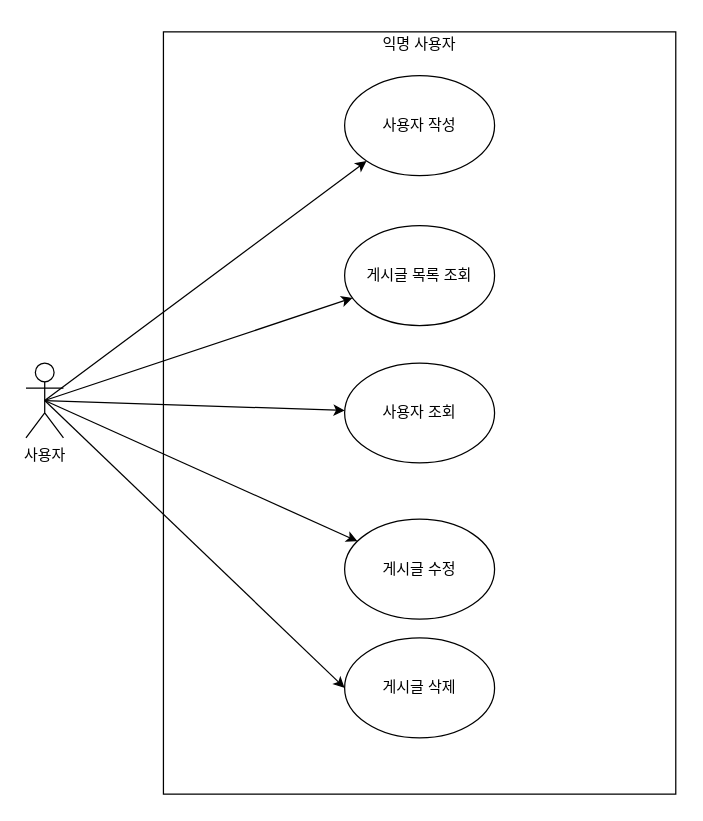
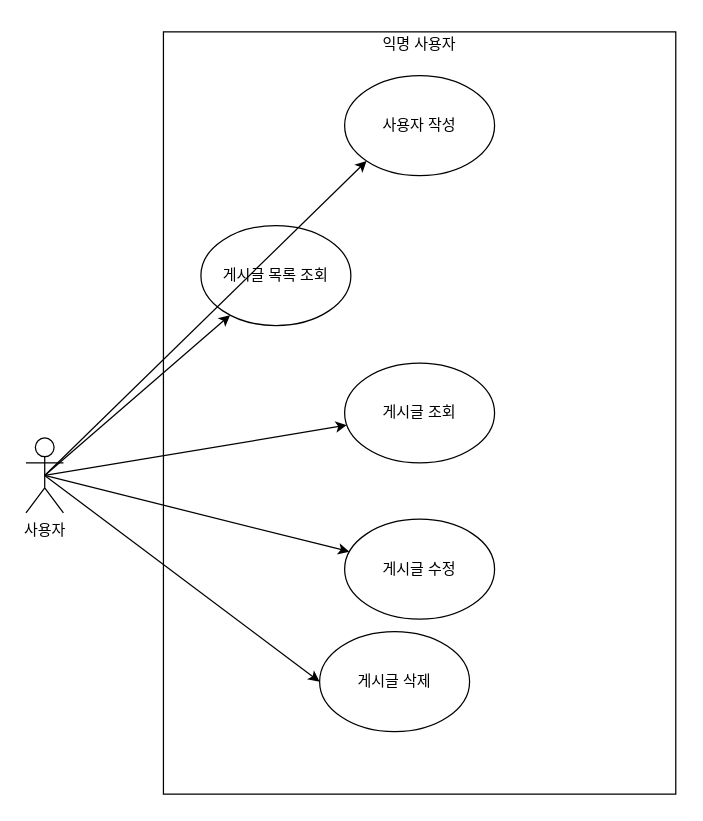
  <mxCell id="0" />
  <mxCell id="1" parent="0" />
  <mxCell id="2" value="" style="rounded=0;whiteSpace=wrap;html=1;" vertex="1" parent="1"><mxGeometry x="130" y="25" width="410" height="610" as="geometry" /></mxCell>
- <mxCell id="3" value="사용자&lt;br&gt;" style="shape=umlActor;verticalLabelPosition=bottom;verticalAlign=top;html=1;outlineConnect=0;" vertex="1" parent="1"><mxGeometry x="20" y="290" width="30" height="60" as="geometry" /></mxCell>
+ <mxCell id="3" value="사용자&lt;br&gt;" style="shape=umlActor;verticalLabelPosition=bottom;verticalAlign=top;html=1;outlineConnect=0;" vertex="1" parent="1"><mxGeometry x="20" y="350" width="30" height="60" as="geometry" /></mxCell>
  <mxCell id="4" value="익명 사용자" style="text;html=1;strokeColor=none;fillColor=none;align=center;verticalAlign=middle;whiteSpace=wrap;rounded=0;" vertex="1" parent="1"><mxGeometry x="290" y="20" width="90" height="30" as="geometry" /></mxCell>
  <mxCell id="5" value="사용자 작성" style="ellipse;whiteSpace=wrap;html=1;" vertex="1" parent="1"><mxGeometry x="275" y="60" width="120" height="80" as="geometry" /></mxCell>
- <mxCell id="6" value="게시글 목록 조회" style="ellipse;whiteSpace=wrap;html=1;" vertex="1" parent="1"><mxGeometry x="275" y="180" width="120" height="80" as="geometry" /></mxCell>
- <mxCell id="7" value="사용자 조회" style="ellipse;whiteSpace=wrap;html=1;" vertex="1" parent="1"><mxGeometry x="275" y="290" width="120" height="80" as="geometry" /></mxCell>
+ <mxCell id="6" value="게시글 목록 조회" style="ellipse;whiteSpace=wrap;html=1;" vertex="1" parent="1"><mxGeometry x="160" y="180" width="120" height="80" as="geometry" /></mxCell>
+ <mxCell id="7" value="게시글 조회" style="ellipse;whiteSpace=wrap;html=1;" vertex="1" parent="1"><mxGeometry x="275" y="290" width="120" height="80" as="geometry" /></mxCell>
  <mxCell id="8" value="게시글 수정" style="ellipse;whiteSpace=wrap;html=1;" vertex="1" parent="1"><mxGeometry x="275" y="415" width="120" height="80" as="geometry" /></mxCell>
- <mxCell id="9" value="게시글 삭제" style="ellipse;whiteSpace=wrap;html=1;" vertex="1" parent="1"><mxGeometry x="275" y="510" width="120" height="80" as="geometry" /></mxCell>
+ <mxCell id="9" value="게시글 삭제" style="ellipse;whiteSpace=wrap;html=1;" vertex="1" parent="1"><mxGeometry x="255" y="505" width="120" height="80" as="geometry" /></mxCell>
  <mxCell id="10" value="" style="endArrow=classic;html=1;rounded=0;entryX=0;entryY=1;entryDx=0;entryDy=0;exitX=0.5;exitY=0.5;exitDx=0;exitDy=0;exitPerimeter=0;" edge="1" parent="1" source="3" target="5"><mxGeometry width="50" height="50" relative="1" as="geometry"><mxPoint x="110" y="290" as="sourcePoint" /><mxPoint x="160" y="240" as="targetPoint" /></mxGeometry></mxCell>
  <mxCell id="11" value="" style="endArrow=classic;html=1;rounded=0;exitX=0.5;exitY=0.5;exitDx=0;exitDy=0;exitPerimeter=0;" edge="1" parent="1" source="3" target="6"><mxGeometry width="50" height="50" relative="1" as="geometry"><mxPoint x="45" y="342" as="sourcePoint" /><mxPoint x="303" y="150" as="targetPoint" /></mxGeometry></mxCell>
  <mxCell id="12" value="" style="endArrow=classic;html=1;rounded=0;exitX=0.5;exitY=0.5;exitDx=0;exitDy=0;exitPerimeter=0;" edge="1" parent="1" source="3" target="7"><mxGeometry width="50" height="50" relative="1" as="geometry"><mxPoint x="55" y="340" as="sourcePoint" /><mxPoint x="313" y="148" as="targetPoint" /></mxGeometry></mxCell>
  <mxCell id="13" value="" style="endArrow=classic;html=1;rounded=0;exitX=0.5;exitY=0.5;exitDx=0;exitDy=0;exitPerimeter=0;" edge="1" parent="1" source="3" target="8"><mxGeometry width="50" height="50" relative="1" as="geometry"><mxPoint x="65" y="350" as="sourcePoint" /><mxPoint x="323" y="158" as="targetPoint" /></mxGeometry></mxCell>
  <mxCell id="14" value="" style="endArrow=classic;html=1;rounded=0;entryX=0;entryY=0.5;entryDx=0;entryDy=0;exitX=0.5;exitY=0.5;exitDx=0;exitDy=0;exitPerimeter=0;" edge="1" parent="1" source="3" target="9"><mxGeometry width="50" height="50" relative="1" as="geometry"><mxPoint x="75" y="360" as="sourcePoint" /><mxPoint x="333" y="168" as="targetPoint" /></mxGeometry></mxCell>
